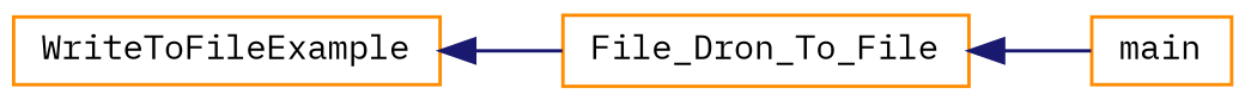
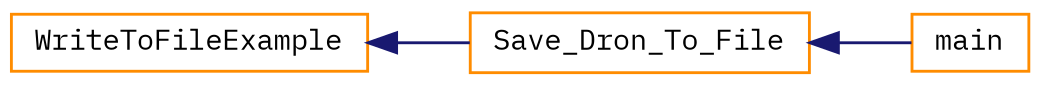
  digraph {
    fontname="IBM Plex Mono"
    rankdir=LR
    node [color=darkorange fillcolor=white fontname="IBM Plex Mono" fontsize=10 shape=record style=filled]
    edge [color=midnightblue dir=back fontname="IBM Plex Mono" fontsize=10 labelfontname=Helvetica labelfontsize=10 style=solid]
    n1 [height=0.2 label=WriteToFileExample width=0.4]
-   n2 [height=0.2 label=File_Dron_To_File width=0.4]
+   n2 [height=0.2 label=Save_Dron_To_File width=0.4]
    n3 [height=0.2 label=main width=0.4]
    n1 -> n2
    n2 -> n3
  }
